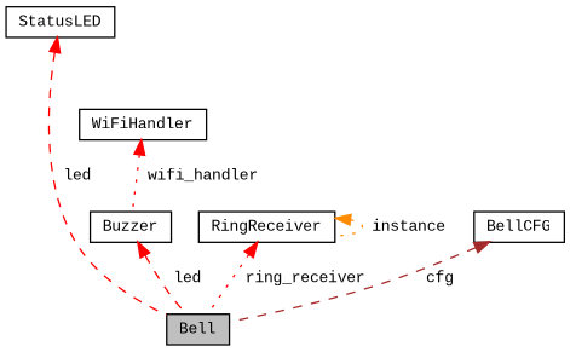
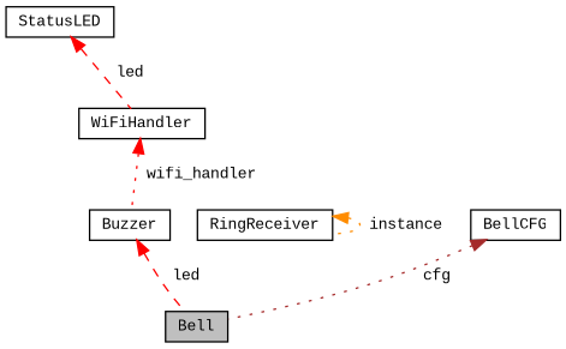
  digraph {
    fontname="Liberation Mono"
    node [color=black fillcolor=white fontname="Liberation Mono" fontsize=10 shape=record style=filled]
    edge [color=red dir=back fontname="Liberation Mono" fontsize=10 labelfontname=Helvetica labelfontsize=10 style=dotted]
    n1 [fillcolor=grey75 fontcolor=black height=0.2 label=Bell width=0.4]
    n2 [height=0.2 label=StatusLED width=0.4]
    n3 [height=0.2 label=RingReceiver width=0.4]
    n4 [height=0.2 label=WiFiHandler width=0.4]
    n5 [height=0.2 label=Buzzer width=0.4]
    n6 [height=0.2 label=BellCFG width=0.4]
-   n2 -> n1 [label=" led" style=dashed]
-   n3 -> n1 [label=" ring_receiver"]
+   n2 -> n4 [label=" led" style=dashed]
    n3 -> n3 [color=darkorange label=" instance"]
    n4 -> n5 [label=" wifi_handler"]
    n5 -> n1 [label=" led" style=dashed]
-   n6 -> n1 [color=brown label=" cfg" style=dashed]
+   n6 -> n1 [color=brown label=" cfg"]
  }
